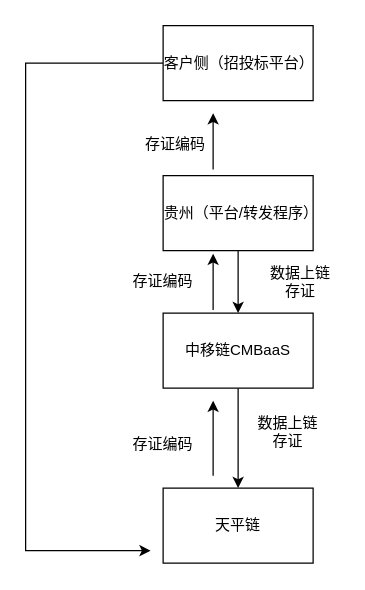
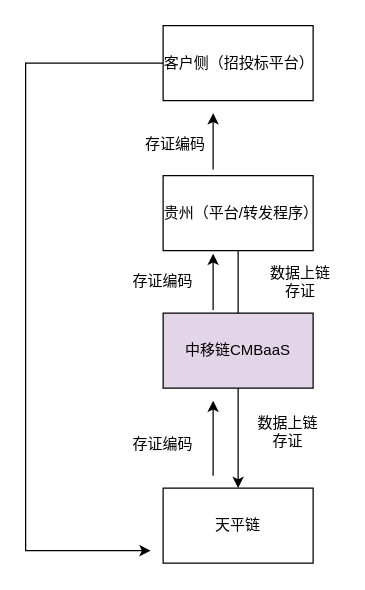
  <mxCell id="0" />
  <mxCell id="1" parent="0" />
  <mxCell id="2" style="edgeStyle=orthogonalEdgeStyle;rounded=0;orthogonalLoop=1;jettySize=auto;html=1;" edge="1" parent="1" source="3" target="4"><mxGeometry relative="1" as="geometry" /></mxCell>
- <mxCell id="3" value="中移链CMBaaS" style="rounded=0;whiteSpace=wrap;html=1;" vertex="1" parent="1"><mxGeometry x="130" y="250" width="120" height="60" as="geometry" /></mxCell>
+ <mxCell id="3" value="中移链CMBaaS" style="rounded=0;whiteSpace=wrap;html=1;fillColor=#e1d5e7;" vertex="1" parent="1"><mxGeometry x="130" y="250" width="120" height="60" as="geometry" /></mxCell>
  <mxCell id="4" value="天平链" style="rounded=0;whiteSpace=wrap;html=1;" vertex="1" parent="1"><mxGeometry x="130" y="390" width="120" height="60" as="geometry" /></mxCell>
- <mxCell id="5" style="edgeStyle=orthogonalEdgeStyle;rounded=0;orthogonalLoop=1;jettySize=auto;html=1;exitX=0.5;exitY=1;exitDx=0;exitDy=0;entryX=0.5;entryY=0;entryDx=0;entryDy=0;" edge="1" parent="1" source="6" target="3"><mxGeometry relative="1" as="geometry" /></mxCell>
+ <mxCell id="5" style="edgeStyle=orthogonalEdgeStyle;rounded=0;orthogonalLoop=1;jettySize=auto;html=1;exitX=0.5;exitY=1;exitDx=0;exitDy=0;entryX=0.5;entryY=0;entryDx=0;entryDy=0;endArrow=none;" edge="1" parent="1" source="6" target="3"><mxGeometry relative="1" as="geometry" /></mxCell>
  <mxCell id="6" value="贵州（平台/转发程序）" style="rounded=0;whiteSpace=wrap;html=1;" vertex="1" parent="1"><mxGeometry x="130" y="140" width="120" height="60" as="geometry" /></mxCell>
  <mxCell id="7" style="edgeStyle=orthogonalEdgeStyle;rounded=0;orthogonalLoop=1;jettySize=auto;html=1;exitX=0;exitY=0.5;exitDx=0;exitDy=0;" edge="1" parent="1" source="8"><mxGeometry relative="1" as="geometry"><mxPoint x="120" y="440" as="targetPoint" /><Array as="points"><mxPoint x="20" y="50" /><mxPoint x="20" y="440" /></Array></mxGeometry></mxCell>
  <mxCell id="8" value="客户侧（招投标平台）" style="rounded=0;whiteSpace=wrap;html=1;" vertex="1" parent="1"><mxGeometry x="130" y="20" width="120" height="60" as="geometry" /></mxCell>
  <mxCell id="9" value="数据上链存证" style="text;html=1;strokeColor=none;fillColor=none;align=center;verticalAlign=middle;whiteSpace=wrap;rounded=0;" vertex="1" parent="1"><mxGeometry x="210" y="210" width="60" height="30" as="geometry" /></mxCell>
  <mxCell id="10" value="数据上链存证" style="text;html=1;strokeColor=none;fillColor=none;align=center;verticalAlign=middle;whiteSpace=wrap;rounded=0;" vertex="1" parent="1"><mxGeometry x="200" y="330" width="60" height="30" as="geometry" /></mxCell>
  <mxCell id="11" value="" style="endArrow=classic;html=1;rounded=0;" edge="1" parent="1"><mxGeometry width="50" height="50" relative="1" as="geometry"><mxPoint x="170" y="380" as="sourcePoint" /><mxPoint x="170" y="320" as="targetPoint" /></mxGeometry></mxCell>
  <mxCell id="12" value="存证编码" style="text;html=1;strokeColor=none;fillColor=none;align=center;verticalAlign=middle;whiteSpace=wrap;rounded=0;" vertex="1" parent="1"><mxGeometry x="100" y="210" width="60" height="30" as="geometry" /></mxCell>
  <mxCell id="13" value="" style="endArrow=classic;html=1;rounded=0;" edge="1" parent="1"><mxGeometry width="50" height="50" relative="1" as="geometry"><mxPoint x="170" y="247.5" as="sourcePoint" /><mxPoint x="170" y="202.5" as="targetPoint" /></mxGeometry></mxCell>
  <mxCell id="14" value="存证编码" style="text;html=1;strokeColor=none;fillColor=none;align=center;verticalAlign=middle;whiteSpace=wrap;rounded=0;" vertex="1" parent="1"><mxGeometry x="100" y="340" width="60" height="30" as="geometry" /></mxCell>
  <mxCell id="15" value="" style="endArrow=classic;html=1;rounded=0;" edge="1" parent="1"><mxGeometry width="50" height="50" relative="1" as="geometry"><mxPoint x="170" y="135" as="sourcePoint" /><mxPoint x="170" y="90" as="targetPoint" /></mxGeometry></mxCell>
  <mxCell id="16" value="存证编码" style="text;html=1;strokeColor=none;fillColor=none;align=center;verticalAlign=middle;whiteSpace=wrap;rounded=0;" vertex="1" parent="1"><mxGeometry x="110" y="100" width="60" height="30" as="geometry" /></mxCell>
